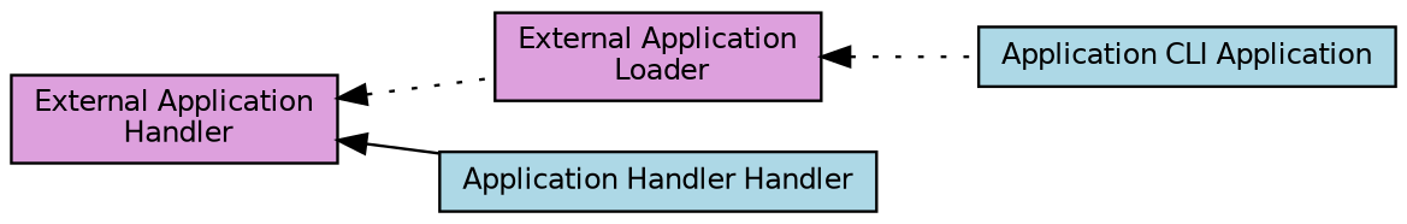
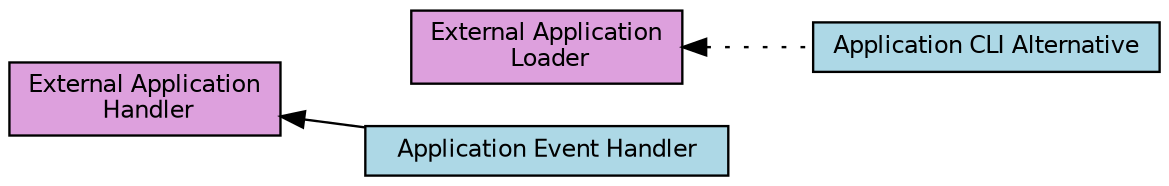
  digraph {
    rankdir=LR
    node [color=black fillcolor=plum fontname=Helvetica fontsize=10 shape=record style=filled]
    edge [dir=back fontname=Helvetica fontsize=10 labelfontname=Helvetica labelfontsize=10 shape=plaintext style=dotted]
    n1 [height=0.2 label="External Application\l Loader" width=0.4]
-   n2 [fillcolor=lightblue height=0.2 label="Application CLI Application" width=0.4]
-   n3 [fillcolor=lightblue height=0.2 label="Application Handler Handler" width=0.4]
+   n2 [fillcolor=lightblue height=0.2 label="Application CLI Alternative" width=0.4]
+   n3 [fillcolor=lightblue height=0.2 label="Application Event Handler" width=0.4]
    n4 [fontcolor=black height=0.2 label="External Application\l Handler" width=0.4]
    n1 -> n2
-   n4 -> n1
    n4 -> n3 [style=solid]
  }
